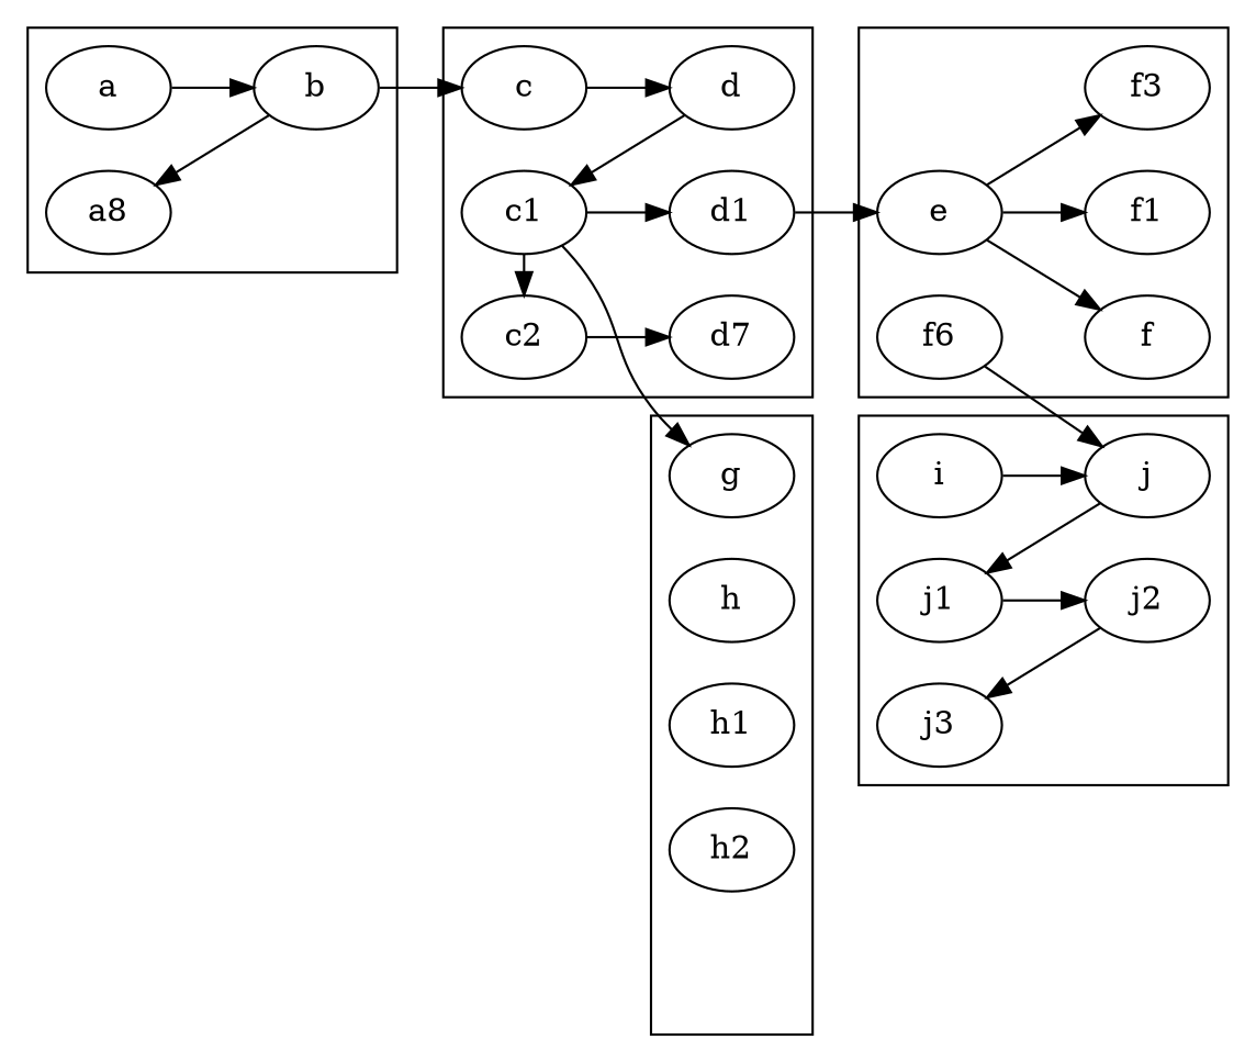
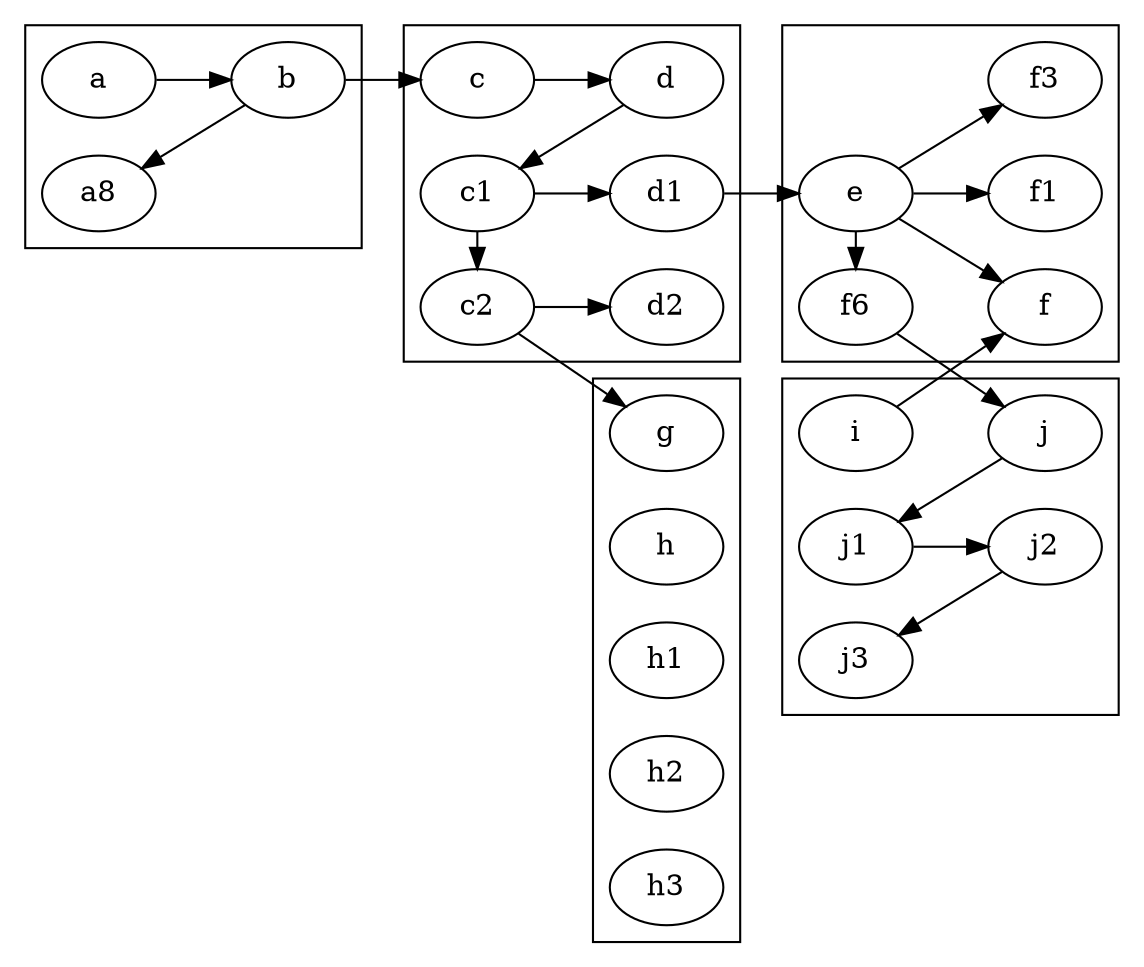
  digraph {
    compound=true
    rankdir=LR
    a
    b
    n3 [label=a8]
    c
    d
    c1
    c2
    d1
-   d2 [label=d7]
+   d2
    e
    f
    f1
    n13 [label=f6]
    f3
    g
    h
    h1
    h2
+   h3
    j
    j1
    i
    j2
    j3
    subgraph cluster_1 {
      a
      b
      n3
    }
    subgraph cluster_2 {
      rank=same
      c
      d
      c1
      c2
      d1
      d2
    }
    subgraph cluster_3 {
      e
      f
      f1
      n13
      f3
    }
    subgraph cluster_4 {
      g
      h
      h1
      h2
+     h3
    }
    subgraph cluster_5 {
      j
      j1
      i
      j2
      j3
    }
    a -> b
    b -> n3 [constraint=false]
    b -> c
    c -> d
    d -> c1 [constraint=false]
    c1 -> c2 [constraint=false]
    c1 -> d1
    c2 -> d2
-   c1 -> g
+   c2 -> g
    d1 -> e
    e -> f
    e -> f1
+   e -> n13 [constraint=false]
    e -> f3
    n13 -> j
    j -> j1 [constraint=false]
    j1 -> j2
-   i -> j
+   i -> f
    j2 -> j3 [constraint=false]
  }
